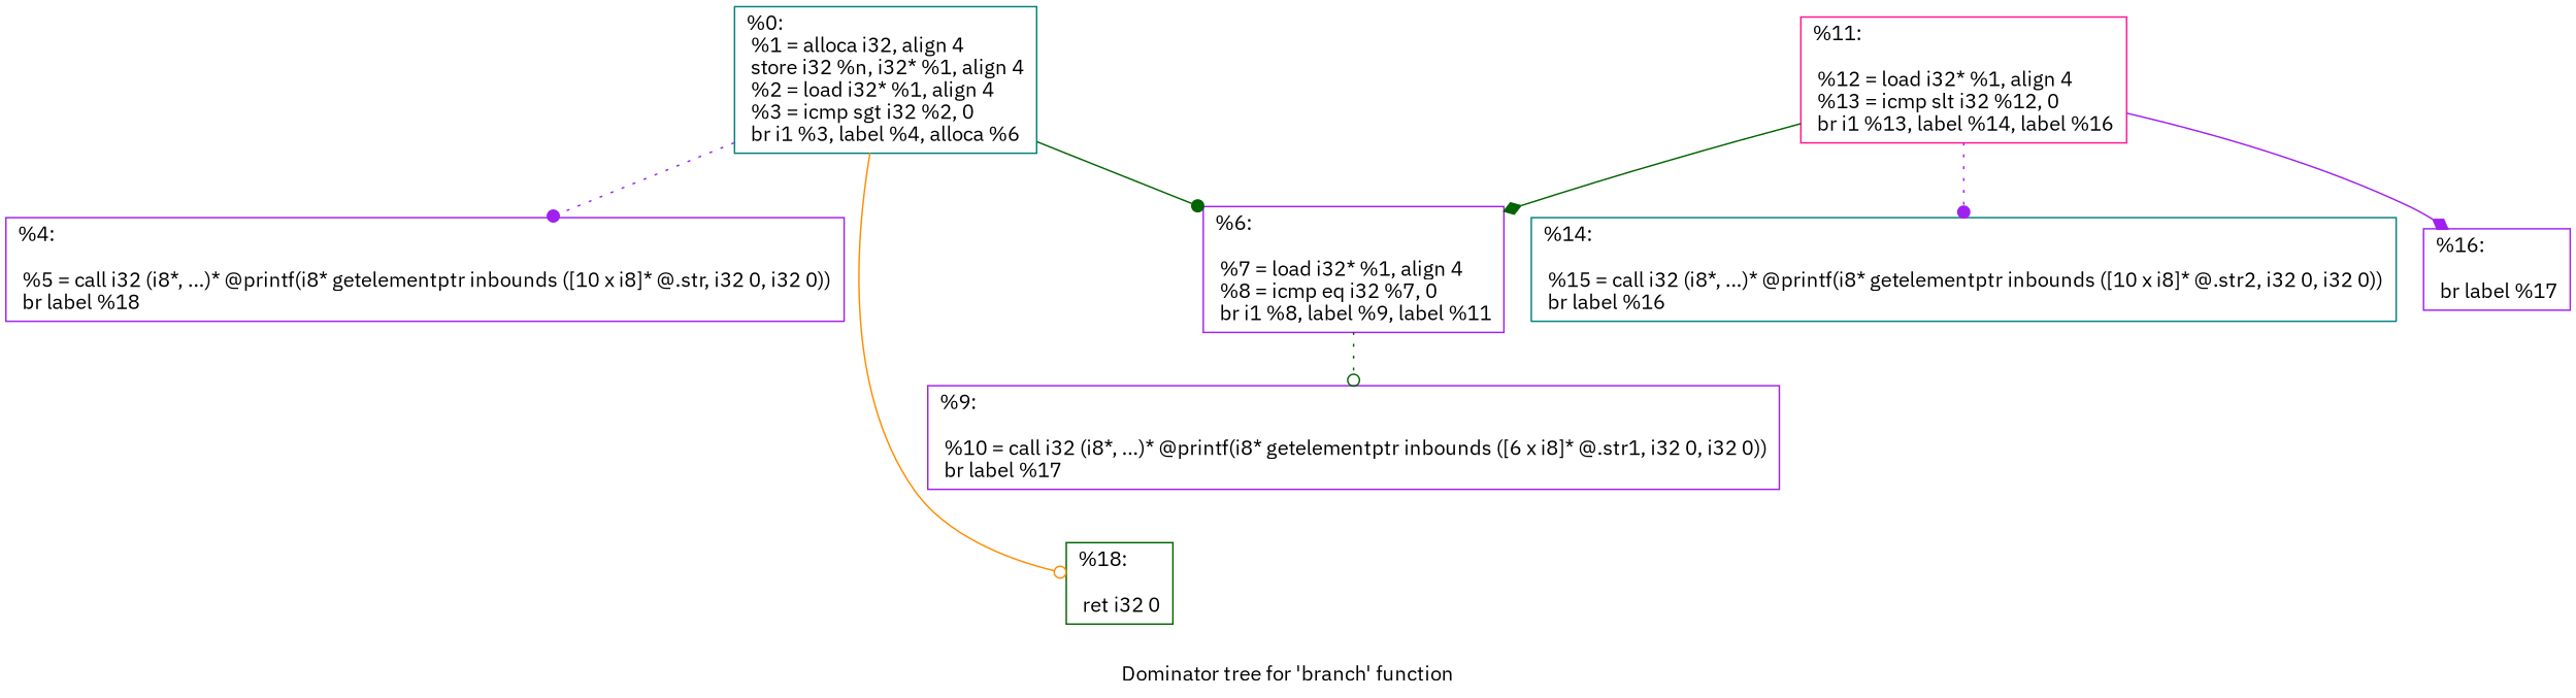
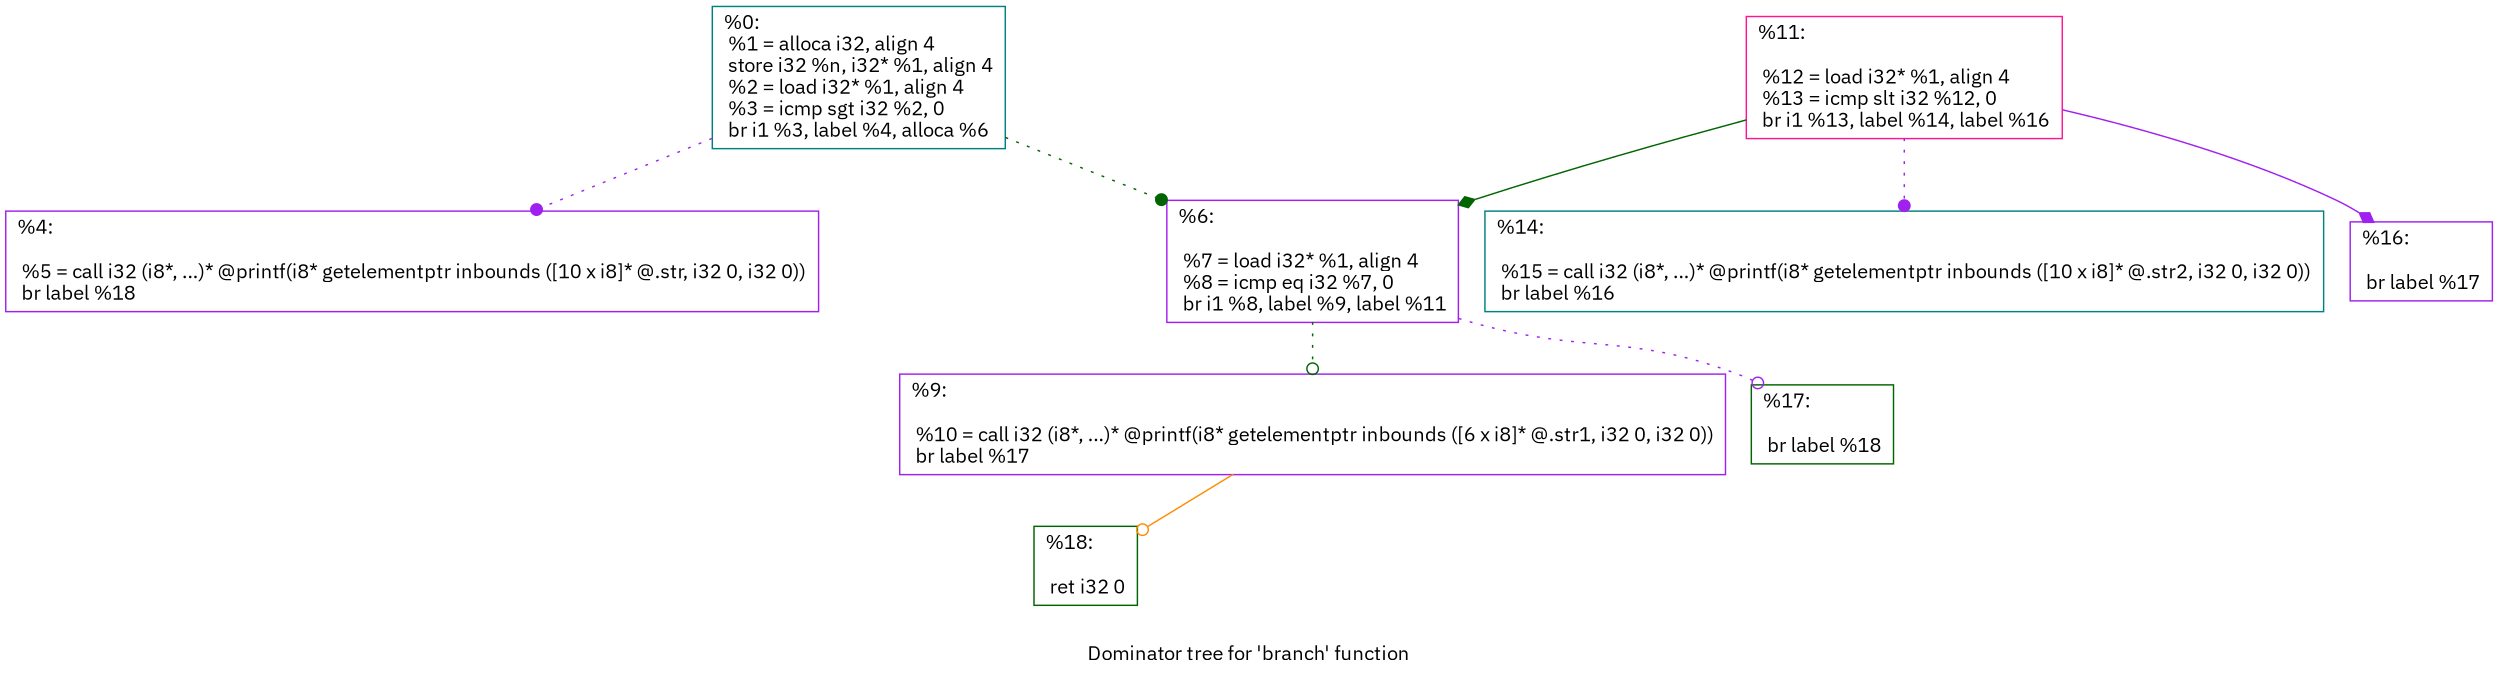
  digraph {
    fontname="IBM Plex Sans"
    label="Dominator tree for 'branch' function"
    node [color=purple fontname="IBM Plex Sans" shape=record]
    edge [arrowhead=dot color=purple fontname="IBM Plex Sans" style=dotted]
    n1 [color=teal label="{%0:\l  %1 = alloca i32, align 4\l  store i32 %n, i32* %1, align 4\l  %2 = load i32* %1, align 4\l  %3 = icmp sgt i32 %2, 0\l  br i1 %3, label %4, alloca %6\l}"]
    n2 [label="{%4:\l\l  %5 = call i32 (i8*, ...)* @printf(i8* getelementptr inbounds ([10 x i8]* @.str, i32 0, i32 0))\l  br label %18\l}"]
    n3 [color=darkgreen label="{%18:\l\l  ret i32 0\l}"]
    n4 [label="{%6:\l\l  %7 = load i32* %1, align 4\l  %8 = icmp eq i32 %7, 0\l  br i1 %8, label %9, label %11\l}"]
    n5 [label="{%9:\l\l  %10 = call i32 (i8*, ...)* @printf(i8* getelementptr inbounds ([6 x i8]* @.str1, i32 0, i32 0))\l  br label %17\l}"]
+   n6 [color=darkgreen label="{%17:\l\l  br label %18\l}"]
    n7 [color=deeppink label="{%11:\l\l  %12 = load i32* %1, align 4\l  %13 = icmp slt i32 %12, 0\l  br i1 %13, label %14, label %16\l}"]
    n8 [color=teal label="{%14:\l\l  %15 = call i32 (i8*, ...)* @printf(i8* getelementptr inbounds ([10 x i8]* @.str2, i32 0, i32 0))\l  br label %16\l}"]
    n9 [label="{%16:\l\l  br label %17\l}"]
    n1 -> n2
-   n1 -> n3 [arrowhead=odot color=darkorange style=solid]
-   n1 -> n4 [color=darkgreen style=solid]
+   n5 -> n3 [arrowhead=odot color=darkorange style=solid]
+   n1 -> n4 [color=darkgreen]
    n4 -> n5 [arrowhead=odot color=darkgreen]
+   n4 -> n6 [arrowhead=odot]
    n7 -> n4 [arrowhead=diamond color=darkgreen style=solid]
    n7 -> n8
    n7 -> n9 [arrowhead=diamond style=solid]
  }
